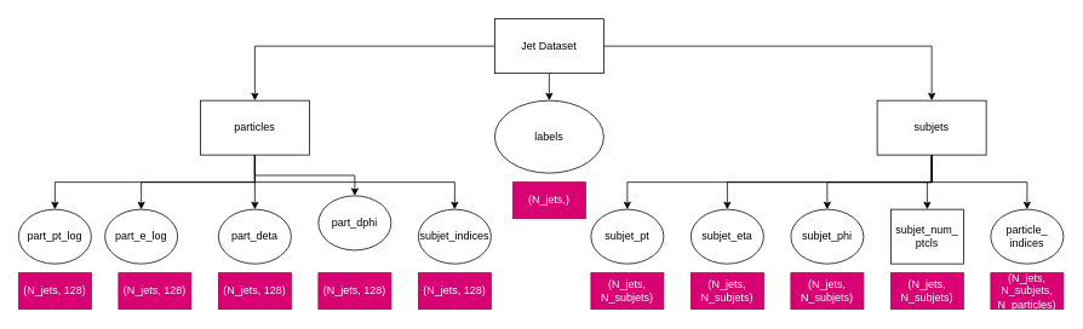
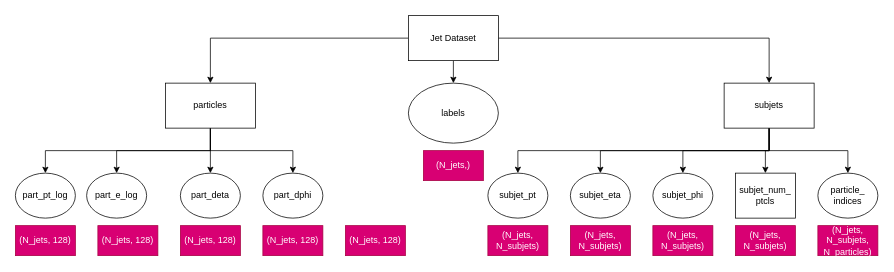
  <mxCell id="0" />
  <mxCell id="1" parent="0" />
  <mxCell id="2" style="edgeStyle=orthogonalEdgeStyle;rounded=0;orthogonalLoop=1;jettySize=auto;html=1;entryX=0.5;entryY=0;entryDx=0;entryDy=0;" edge="1" parent="1" source="5" target="11"><mxGeometry relative="1" as="geometry" /></mxCell>
  <mxCell id="3" style="edgeStyle=orthogonalEdgeStyle;rounded=0;orthogonalLoop=1;jettySize=auto;html=1;exitX=0.5;exitY=1;exitDx=0;exitDy=0;entryX=0.5;entryY=0;entryDx=0;entryDy=0;" edge="1" parent="1" source="5"><mxGeometry relative="1" as="geometry"><mxPoint x="604" y="110" as="targetPoint" /></mxGeometry></mxCell>
  <mxCell id="4" style="edgeStyle=orthogonalEdgeStyle;rounded=0;orthogonalLoop=1;jettySize=auto;html=1;exitX=1;exitY=0.5;exitDx=0;exitDy=0;entryX=0.5;entryY=0;entryDx=0;entryDy=0;" edge="1" parent="1" source="5" target="17"><mxGeometry relative="1" as="geometry" /></mxCell>
  <mxCell id="5" value="Jet Dataset" style="rounded=0;whiteSpace=wrap;html=1;" vertex="1" parent="1"><mxGeometry x="544" y="20" width="120" height="60" as="geometry" /></mxCell>
  <mxCell id="6" style="edgeStyle=orthogonalEdgeStyle;rounded=0;orthogonalLoop=1;jettySize=auto;html=1;exitX=0.5;exitY=1;exitDx=0;exitDy=0;" edge="1" parent="1" source="11" target="18"><mxGeometry relative="1" as="geometry" /></mxCell>
  <mxCell id="7" style="edgeStyle=orthogonalEdgeStyle;rounded=0;orthogonalLoop=1;jettySize=auto;html=1;exitX=0.5;exitY=1;exitDx=0;exitDy=0;entryX=0.5;entryY=0;entryDx=0;entryDy=0;" edge="1" parent="1" source="11" target="22"><mxGeometry relative="1" as="geometry" /></mxCell>
  <mxCell id="8" style="edgeStyle=orthogonalEdgeStyle;rounded=0;orthogonalLoop=1;jettySize=auto;html=1;exitX=0.5;exitY=1;exitDx=0;exitDy=0;entryX=0.5;entryY=0;entryDx=0;entryDy=0;" edge="1" parent="1" source="11" target="20"><mxGeometry relative="1" as="geometry" /></mxCell>
  <mxCell id="9" style="edgeStyle=orthogonalEdgeStyle;rounded=0;orthogonalLoop=1;jettySize=auto;html=1;exitX=0.5;exitY=1;exitDx=0;exitDy=0;entryX=0.5;entryY=0;entryDx=0;entryDy=0;" edge="1" parent="1" source="11" target="21"><mxGeometry relative="1" as="geometry" /></mxCell>
- <mxCell id="10" style="edgeStyle=orthogonalEdgeStyle;rounded=0;orthogonalLoop=1;jettySize=auto;html=1;exitX=0.5;exitY=1;exitDx=0;exitDy=0;" edge="1" parent="1" source="11" target="23"><mxGeometry relative="1" as="geometry" /></mxCell>
  <mxCell id="11" value="particles" style="rounded=0;whiteSpace=wrap;html=1;" vertex="1" parent="1"><mxGeometry x="220" y="110" width="120" height="60" as="geometry" /></mxCell>
  <mxCell id="12" style="edgeStyle=orthogonalEdgeStyle;rounded=0;orthogonalLoop=1;jettySize=auto;html=1;exitX=0.5;exitY=1;exitDx=0;exitDy=0;entryX=0.5;entryY=0;entryDx=0;entryDy=0;" edge="1" parent="1" source="17" target="24"><mxGeometry relative="1" as="geometry" /></mxCell>
  <mxCell id="13" style="edgeStyle=orthogonalEdgeStyle;rounded=0;orthogonalLoop=1;jettySize=auto;html=1;exitX=0.5;exitY=1;exitDx=0;exitDy=0;entryX=0.5;entryY=0;entryDx=0;entryDy=0;" edge="1" parent="1" source="17" target="27"><mxGeometry relative="1" as="geometry" /></mxCell>
  <mxCell id="14" style="edgeStyle=orthogonalEdgeStyle;rounded=0;orthogonalLoop=1;jettySize=auto;html=1;exitX=0.5;exitY=1;exitDx=0;exitDy=0;" edge="1" parent="1" source="17" target="25"><mxGeometry relative="1" as="geometry" /></mxCell>
  <mxCell id="15" style="edgeStyle=orthogonalEdgeStyle;rounded=0;orthogonalLoop=1;jettySize=auto;html=1;exitX=0.5;exitY=1;exitDx=0;exitDy=0;" edge="1" parent="1" source="17" target="26"><mxGeometry relative="1" as="geometry" /></mxCell>
  <mxCell id="16" style="edgeStyle=orthogonalEdgeStyle;rounded=0;orthogonalLoop=1;jettySize=auto;html=1;exitX=0.5;exitY=1;exitDx=0;exitDy=0;" edge="1" parent="1" source="17" target="28"><mxGeometry relative="1" as="geometry" /></mxCell>
  <mxCell id="17" value="subjets" style="rounded=0;whiteSpace=wrap;html=1;" vertex="1" parent="1"><mxGeometry x="965" y="110" width="120" height="60" as="geometry" /></mxCell>
  <mxCell id="18" value="part_pt_log" style="ellipse;whiteSpace=wrap;html=1;" vertex="1" parent="1"><mxGeometry x="20" y="230" width="80" height="60" as="geometry" /></mxCell>
  <mxCell id="19" value="labels" style="ellipse;whiteSpace=wrap;html=1;" vertex="1" parent="1"><mxGeometry x="544" y="110" width="120" height="80" as="geometry" /></mxCell>
  <mxCell id="20" value="part_deta" style="ellipse;whiteSpace=wrap;html=1;" vertex="1" parent="1"><mxGeometry x="240" y="230" width="80" height="60" as="geometry" /></mxCell>
- <mxCell id="21" value="part_dphi" style="ellipse;whiteSpace=wrap;html=1;" vertex="1" parent="1"><mxGeometry x="350" y="215" width="80" height="60" as="geometry" /></mxCell>
+ <mxCell id="21" value="part_dphi" style="ellipse;whiteSpace=wrap;html=1;" vertex="1" parent="1"><mxGeometry x="350" y="230" width="80" height="60" as="geometry" /></mxCell>
  <mxCell id="22" value="part_e_log" style="ellipse;whiteSpace=wrap;html=1;" vertex="1" parent="1"><mxGeometry x="115" y="230" width="80" height="60" as="geometry" /></mxCell>
- <mxCell id="23" value="subjet_indices" style="ellipse;whiteSpace=wrap;html=1;" vertex="1" parent="1"><mxGeometry x="460" y="230" width="80" height="60" as="geometry" /></mxCell>
  <mxCell id="24" value="subjet_pt" style="ellipse;whiteSpace=wrap;html=1;" vertex="1" parent="1"><mxGeometry x="650" y="230" width="80" height="60" as="geometry" /></mxCell>
  <mxCell id="25" value="subjet_phi" style="ellipse;whiteSpace=wrap;html=1;" vertex="1" parent="1"><mxGeometry x="870" y="230" width="80" height="60" as="geometry" /></mxCell>
  <mxCell id="26" value="&lt;font style=&quot;font-size: 12px;&quot;&gt;subjet_num_&lt;/font&gt;&lt;div&gt;&lt;font style=&quot;font-size: 12px;&quot;&gt;ptcls&lt;/font&gt;&lt;/div&gt;" style="whiteSpace=wrap;html=1;rounded=0;" vertex="1" parent="1"><mxGeometry x="980" y="230" width="80" height="60" as="geometry" /></mxCell>
  <mxCell id="27" value="subjet_eta" style="ellipse;whiteSpace=wrap;html=1;" vertex="1" parent="1"><mxGeometry y="230" width="80" height="60" as="geometry" x="760" /></mxCell>
  <mxCell id="28" value="particle_&lt;div&gt;indices&lt;/div&gt;" style="ellipse;whiteSpace=wrap;html=1;" vertex="1" parent="1"><mxGeometry x="1090" y="230" width="80" height="60" as="geometry" /></mxCell>
  <mxCell id="29" value="(N_jets, 128)" style="rounded=0;whiteSpace=wrap;html=1;fillColor=#d80073;fontColor=#ffffff;strokeColor=#A50040;" vertex="1" parent="1"><mxGeometry x="20" y="300" width="80" height="40" as="geometry" /></mxCell>
  <mxCell id="30" value="(N_jets, 128)" style="rounded=0;whiteSpace=wrap;html=1;fillColor=#d80073;fontColor=#ffffff;strokeColor=#A50040;" vertex="1" parent="1"><mxGeometry x="130" y="300" width="80" height="40" as="geometry" /></mxCell>
  <mxCell id="31" value="(N_jets, 128)" style="rounded=0;whiteSpace=wrap;html=1;fillColor=#d80073;fontColor=#ffffff;strokeColor=#A50040;" vertex="1" parent="1"><mxGeometry x="240" y="300" width="80" height="40" as="geometry" /></mxCell>
  <mxCell id="32" value="(N_jets, 128)" style="rounded=0;whiteSpace=wrap;html=1;fillColor=#d80073;fontColor=#ffffff;strokeColor=#A50040;" vertex="1" parent="1"><mxGeometry x="350" y="300" width="80" height="40" as="geometry" /></mxCell>
  <mxCell id="33" value="(N_jets, 128)" style="rounded=0;whiteSpace=wrap;html=1;fillColor=#d80073;fontColor=#ffffff;strokeColor=#A50040;" vertex="1" parent="1"><mxGeometry x="460" y="300" width="80" height="40" as="geometry" /></mxCell>
  <mxCell id="34" value="(N_jets,)" style="rounded=0;whiteSpace=wrap;html=1;fillColor=#d80073;fontColor=#ffffff;strokeColor=#A50040;" vertex="1" parent="1"><mxGeometry x="564" y="200" width="80" height="40" as="geometry" /></mxCell>
  <mxCell id="35" value="(N_jets, N_subjets)" style="rounded=0;whiteSpace=wrap;html=1;fillColor=#d80073;fontColor=#ffffff;strokeColor=#A50040;" vertex="1" parent="1"><mxGeometry x="650" y="300" width="80" height="40" as="geometry" /></mxCell>
  <mxCell id="36" value="(N_jets, N_subjets)" style="rounded=0;whiteSpace=wrap;html=1;fillColor=#d80073;fontColor=#ffffff;strokeColor=#A50040;" vertex="1" parent="1"><mxGeometry y="300" width="80" height="40" as="geometry" x="760" /></mxCell>
  <mxCell id="37" value="(N_jets, N_subjets)" style="rounded=0;whiteSpace=wrap;html=1;fillColor=#d80073;fontColor=#ffffff;strokeColor=#A50040;" vertex="1" parent="1"><mxGeometry x="870" y="300" width="80" height="40" as="geometry" /></mxCell>
  <mxCell id="38" value="(N_jets, N_subjets)" style="rounded=0;whiteSpace=wrap;html=1;fillColor=#d80073;fontColor=#ffffff;strokeColor=#A50040;" vertex="1" parent="1"><mxGeometry x="980" y="300" width="80" height="40" as="geometry" /></mxCell>
  <mxCell id="39" value="(N_jets, N_subjets, N_particles)" style="rounded=0;whiteSpace=wrap;html=1;fillColor=#d80073;fontColor=#ffffff;strokeColor=#A50040;" vertex="1" parent="1"><mxGeometry x="1090" y="300" width="80" height="40" as="geometry" /></mxCell>
